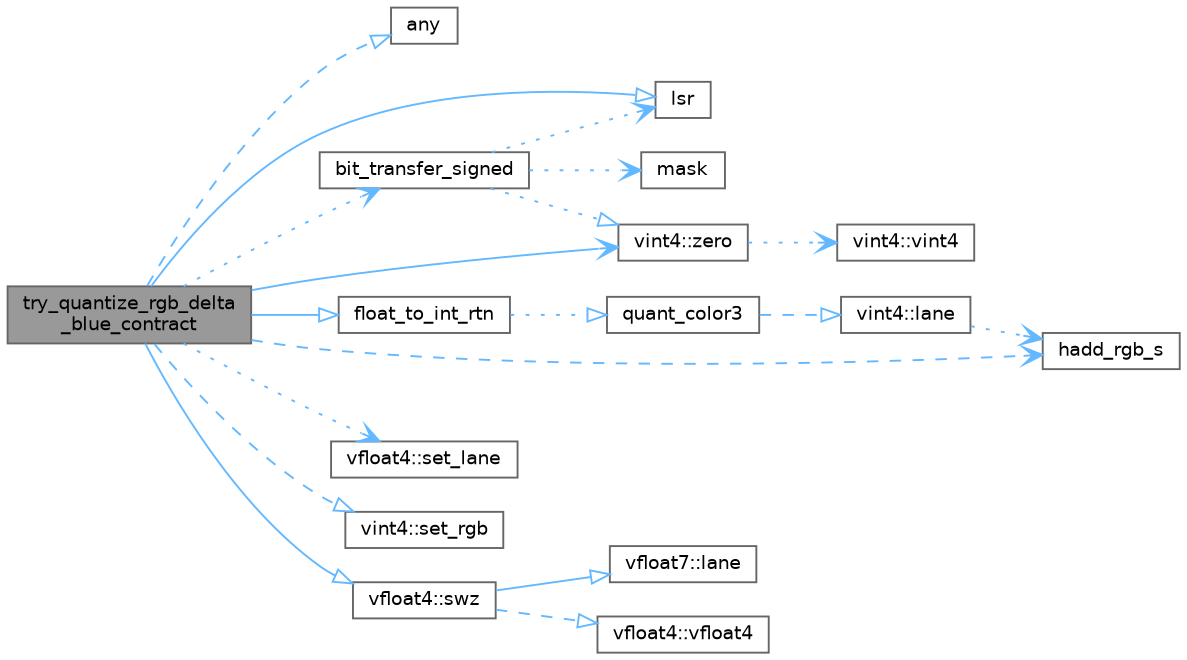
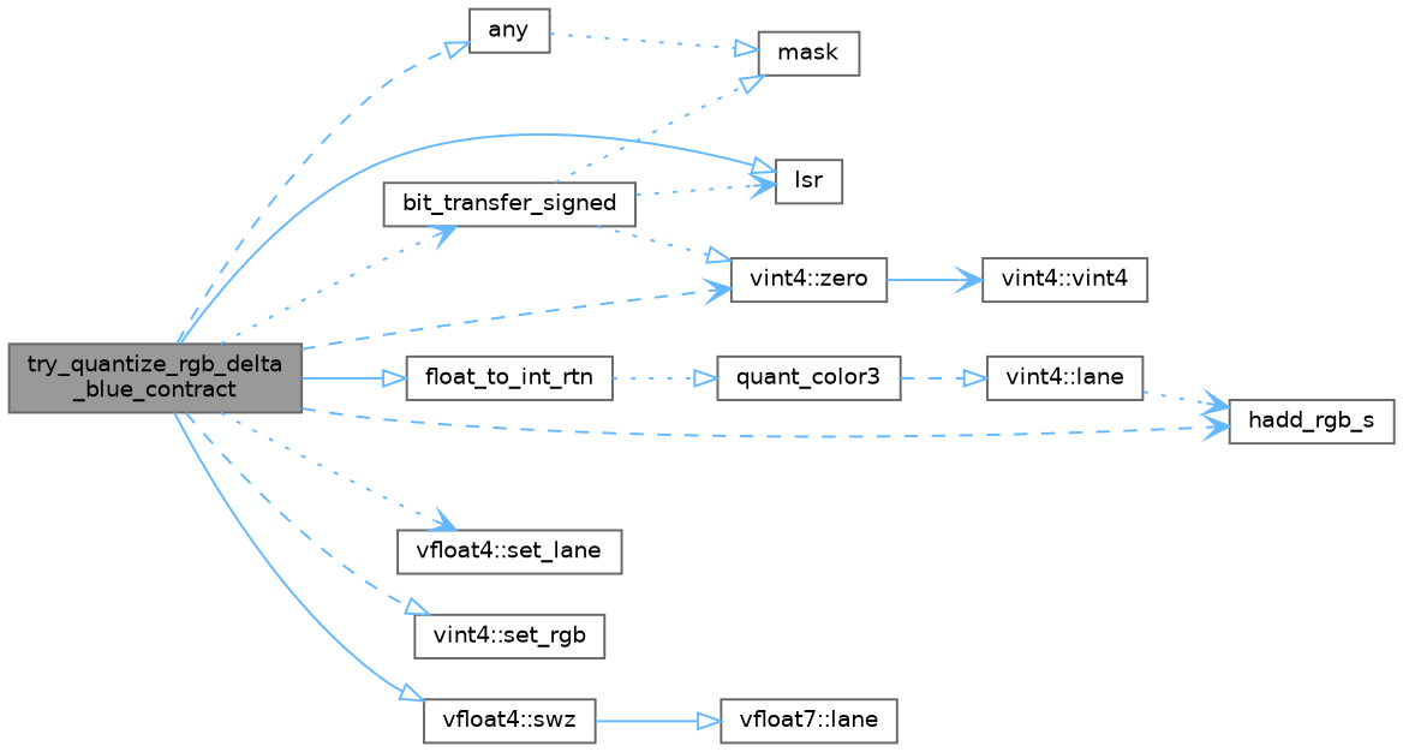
  digraph {
    rankdir=LR
    node [color=grey40 fillcolor=white fontname=Helvetica fontsize=10 shape=box style=filled]
    edge [arrowhead=onormal color=steelblue1 fontname=Helvetica fontsize=10 labelfontname=Helvetica labelfontsize=10 style=dotted]
    n1 [color=gray40 fillcolor=grey60 fontcolor=black height=0.2 label="try_quantize_rgb_delta\l_blue_contract" width=0.4]
    n2 [height=0.2 label=any width=0.4]
    n3 [height=0.2 label=bit_transfer_signed width=0.4]
    n4 [height=0.2 label=lsr width=0.4]
    n5 [height=0.2 label="vint4::zero" width=0.4]
    n6 [height=0.2 label=float_to_int_rtn width=0.4]
    n7 [height=0.2 label=hadd_rgb_s width=0.4]
    n8 [height=0.2 label="vfloat4::set_lane" width=0.4]
    n9 [height=0.2 label="vint4::set_rgb" width=0.4]
    n10 [height=0.2 label="vfloat4::swz" width=0.4]
    n11 [height=0.2 label=mask width=0.4]
    n12 [height=0.2 label="vint4::vint4" width=0.4]
    n13 [height=0.2 label=quant_color3 width=0.4]
    n14 [height=0.2 label="vint4::lane" width=0.4]
    n15 [height=0.2 label="vfloat7::lane" width=0.4]
-   n16 [height=0.2 label="vfloat4::vfloat4" width=0.4]
    n1 -> n2 [style=dashed]
    n1 -> n3 [arrowhead=vee]
    n1 -> n4 [style=solid]
-   n1 -> n5 [arrowhead=vee style=solid]
+   n1 -> n5 [arrowhead=vee style=dashed]
    n1 -> n6 [style=solid]
    n1 -> n7 [arrowhead=vee style=dashed]
    n1 -> n8 [arrowhead=vee]
    n1 -> n9 [style=dashed]
    n1 -> n10 [style=solid]
+   n2 -> n11
    n3 -> n4 [arrowhead=vee]
    n3 -> n5
-   n3 -> n11 [arrowhead=vee]
-   n5 -> n12 [arrowhead=vee]
+   n3 -> n11
+   n5 -> n12 [arrowhead=vee style=solid]
    n6 -> n13
    n10 -> n15 [style=solid]
-   n10 -> n16 [style=dashed]
    n13 -> n14 [style=dashed]
    n14 -> n7 [arrowhead=vee]
  }
